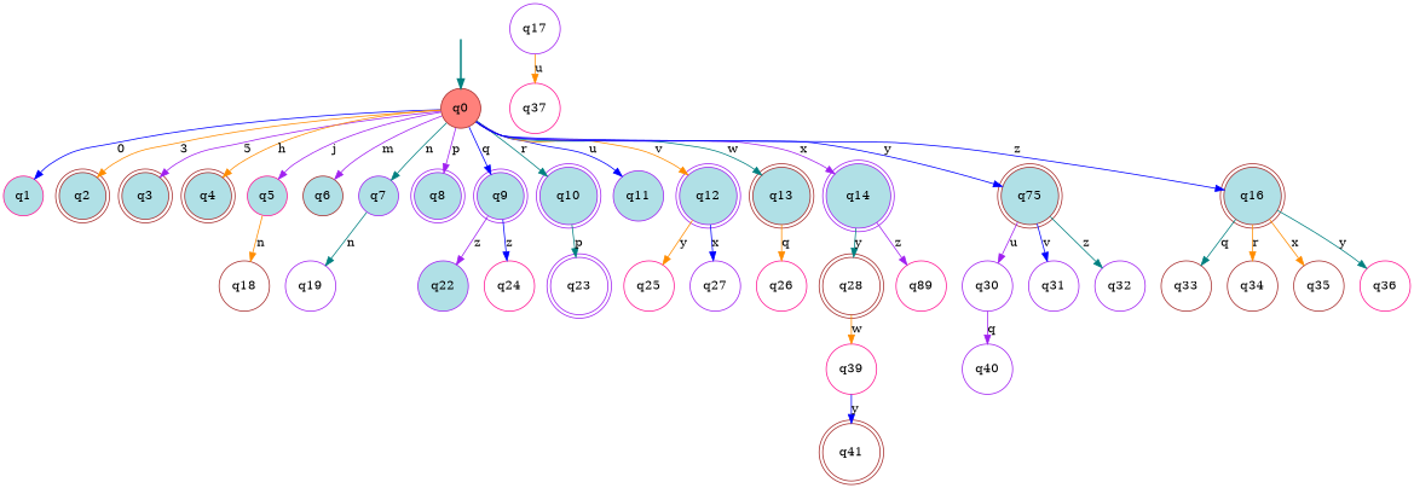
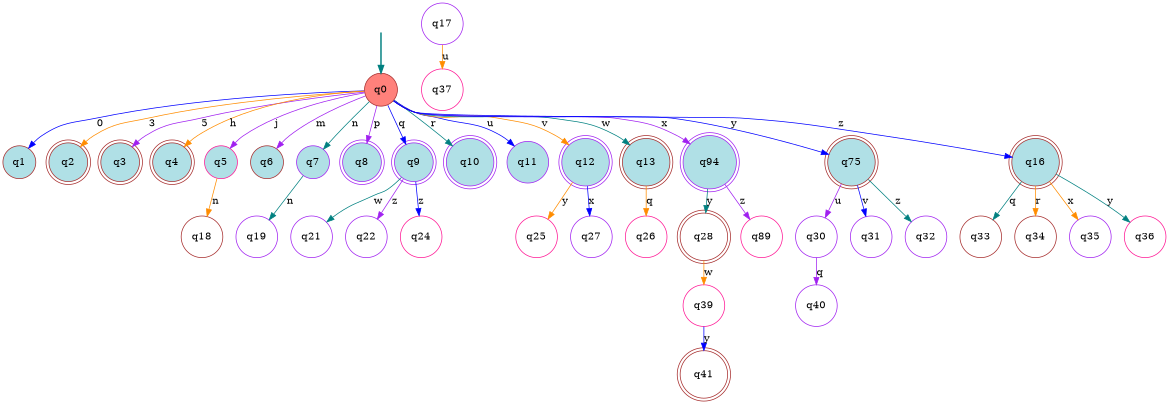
  digraph {
    rankdir=TB
    node [shape=circle style=filled color=purple fillcolor=white]
    edge [color=teal]
    __start0 [height=0 shape=none style=invis width=0 color="" fillcolor=""]
    n2 [color=brown fillcolor="#ff817b" label=q0]
-   n3 [color=deeppink fillcolor=powderblue label=q1]
+   n3 [color=brown fillcolor=powderblue label=q1]
    n4 [color=brown fillcolor=powderblue label=q2 shape=doublecircle style="rounded,filled"]
    n5 [color=brown fillcolor=powderblue label=q3 shape=doublecircle style="rounded,filled"]
    n6 [color=brown fillcolor=powderblue label=q4 shape=doublecircle style="rounded,filled"]
    n7 [color=deeppink fillcolor=powderblue label=q5]
    n8 [color=brown fillcolor=powderblue label=q6]
    n9 [fillcolor=powderblue label=q7]
    n10 [fillcolor=powderblue label=q8 shape=doublecircle style="rounded,filled"]
    n11 [fillcolor=powderblue label=q9 shape=doublecircle style="rounded,filled"]
    n12 [fillcolor=powderblue label=q10 shape=doublecircle style="rounded,filled"]
    n13 [fillcolor=powderblue label=q11]
    n14 [fillcolor=powderblue label=q12 shape=doublecircle style="rounded,filled"]
    n15 [color=brown fillcolor=powderblue label=q13 shape=doublecircle style="rounded,filled"]
-   n16 [fillcolor=powderblue label=q14 shape=doublecircle style="rounded,filled"]
+   n16 [fillcolor=powderblue label=q94 shape=doublecircle style="rounded,filled"]
    n17 [color=brown fillcolor=powderblue label=q75 shape=doublecircle style="rounded,filled"]
    n18 [color=brown fillcolor=powderblue label=q16 shape=doublecircle style="rounded,filled"]
    n19 [color=brown label=q18]
    n20 [label=q19]
-   n22 [fillcolor=powderblue label=q22]
+   n21 [label=q21]
+   n22 [label=q22]
    n23 [color=deeppink label=q24]
-   n24 [label=q23 shape=doublecircle style="rounded,filled"]
    n25 [color=deeppink label=q25]
    n26 [label=q27]
    n27 [color=deeppink label=q26]
    n28 [color=brown label=q28 shape=doublecircle style="rounded,filled"]
    n29 [color=deeppink label=q89]
    n30 [label=q30]
    n31 [label=q31]
    n32 [label=q32]
    n33 [color=brown label=q33]
    n34 [color=brown label=q34]
-   n35 [color=brown label=q35]
+   n35 [label=q35]
    n36 [color=deeppink label=q36]
    n37 [label=q17]
    n38 [color=deeppink label=q37]
    n39 [color=deeppink label=q39]
    n40 [label=q40]
    n41 [color=brown label=q41 shape=doublecircle style="rounded,filled"]
    subgraph cluster_1 {
      nodesep=0.15
      ranksep=0.15
      style=invis
      __start0
      n2
    }
    __start0 -> n2 [penwidth=2]
    n2 -> n3 [color=blue label=0]
    n2 -> n4 [color=darkorange label=3]
    n2 -> n5 [color=purple label=5]
    n2 -> n6 [color=darkorange label=h]
    n2 -> n7 [color=purple label=j]
    n2 -> n8 [color=purple label=m]
    n2 -> n9 [label=n]
    n2 -> n10 [color=purple label=p]
    n2 -> n11 [color=blue label=q]
    n2 -> n12 [label=r]
    n2 -> n13 [color=blue label=u]
    n2 -> n14 [color=darkorange label=v]
    n2 -> n15 [label=w]
    n2 -> n16 [color=purple label=x]
    n2 -> n17 [color=blue label=y]
    n2 -> n18 [color=blue label=z]
    n7 -> n19 [color=darkorange label=n]
    n9 -> n20 [label=n]
+   n11 -> n21 [label=w]
    n11 -> n22 [color=purple label=z]
    n11 -> n23 [color=blue label=z]
-   n12 -> n24 [label=p]
    n14 -> n25 [color=darkorange label=y]
    n14 -> n26 [color=blue label=x]
    n15 -> n27 [color=darkorange label=q]
    n16 -> n28 [label=y]
    n16 -> n29 [color=purple label=z]
    n17 -> n30 [color=purple label=u]
    n17 -> n31 [color=blue label=v]
    n17 -> n32 [label=z]
    n18 -> n33 [label=q]
    n18 -> n34 [color=darkorange label=r]
    n18 -> n35 [color=darkorange label=x]
    n18 -> n36 [label=y]
    n28 -> n39 [color=darkorange label=w]
    n30 -> n40 [color=purple label=q]
    n37 -> n38 [color=darkorange label=u]
    n39 -> n41 [color=blue label=y]
  }
